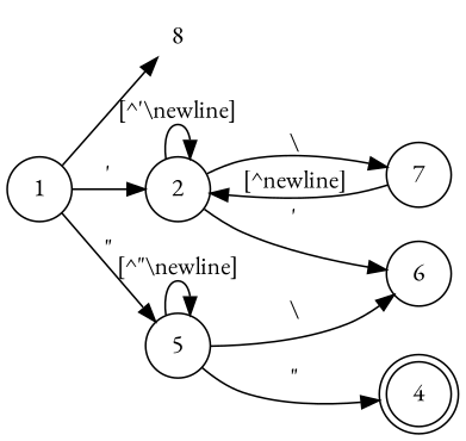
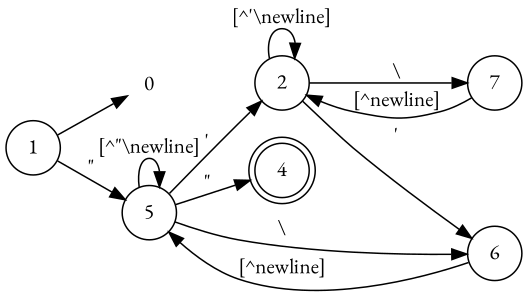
  digraph {
    fontname="EB Garamond"
    rankdir=LR
    node [fontname="EB Garamond" shape=circle]
    edge [fontname="EB Garamond"]
-   0 [color=transparent width=0 label=8]
+   0 [color=transparent width=0]
    1
    2
    5
    4 [shape=doublecircle]
    n6 [label=7]
    6
    1 -> 0
-   1 -> 2 [label="'"]
+   5 -> 2 [label="'"]
    1 -> 5 [label="\""]
    2 -> 2 [label="[^'\\newline]"]
    2 -> n6 [label="\\"]
    2 -> 6 [label="'"]
    5 -> 5 [label="[^\"\\newline]"]
    5 -> 4 [label="\""]
    5 -> 6 [label="\\"]
    n6 -> 2 [label="[^newline]"]
+   6 -> 5 [label="[^newline]"]
  }
